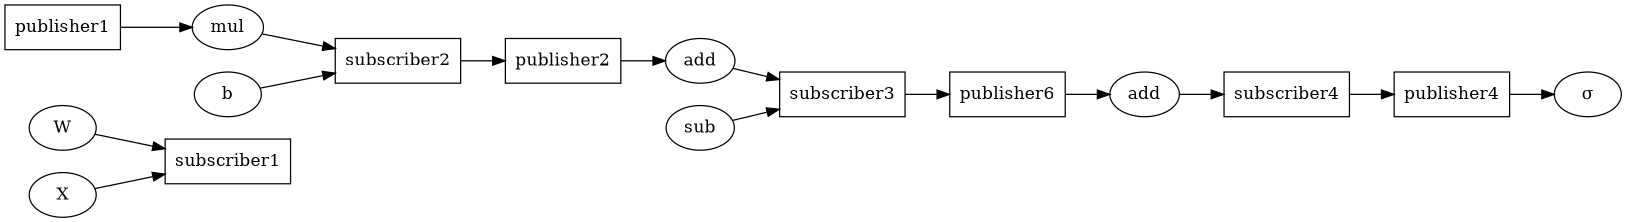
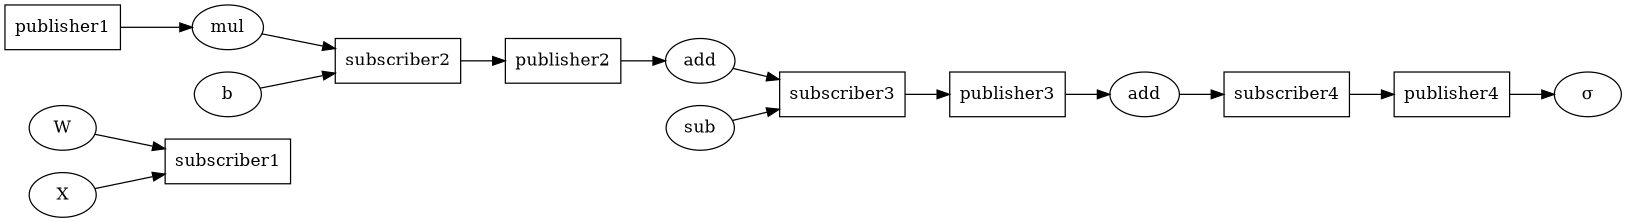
  digraph {
    rankdir=LR
    subscriber1 [shape=box]
    W
    publisher1 [shape=box]
    mul
    X
    subscriber2 [shape=box]
    publisher2 [shape=box]
    add
    b
    subscriber3 [shape=box]
    sub
-   publisher3 [shape=box label=publisher6]
+   publisher3 [shape=box]
    n13 [label=add]
    subscriber4 [shape=box]
    publisher4 [shape=box]
    "σ"
    W -> subscriber1
    publisher1 -> mul
    mul -> subscriber2
    X -> subscriber1
    subscriber2 -> publisher2
    publisher2 -> add
    add -> subscriber3
    b -> subscriber2
    subscriber3 -> publisher3
    sub -> subscriber3
    publisher3 -> n13
    n13 -> subscriber4
    subscriber4 -> publisher4
    publisher4 -> "σ"
  }
